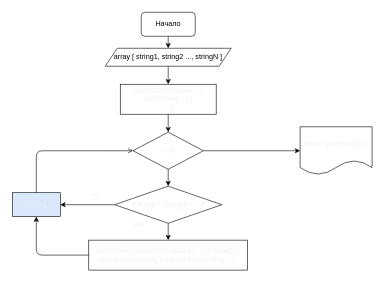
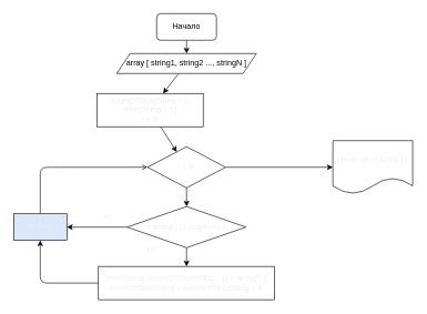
  <mxCell id="0" />
  <mxCell id="1" parent="0" />
  <mxCell id="2" value="" style="edgeStyle=none;html=1;" edge="1" parent="1" source="3" target="5"><mxGeometry relative="1" as="geometry" /></mxCell>
  <mxCell id="3" value="Начало" style="rounded=1;whiteSpace=wrap;html=1;" vertex="1" parent="1"><mxGeometry x="235" y="20" width="90" height="40" as="geometry" /></mxCell>
  <mxCell id="4" value="" style="edgeStyle=none;html=1;" edge="1" parent="1" source="5" target="7"><mxGeometry relative="1" as="geometry" /></mxCell>
  <mxCell id="5" value="array [ string1, string2 ..., stringN ]" style="shape=parallelogram;perimeter=parallelogramPerimeter;whiteSpace=wrap;html=1;fixedSize=1;" vertex="1" parent="1"><mxGeometry x="175" y="80" width="210" height="30" as="geometry" /></mxCell>
  <mxCell id="6" value="" style="edgeStyle=none;html=1;fontColor=#F0F0F0;" edge="1" parent="1" source="7" target="10"><mxGeometry relative="1" as="geometry" /></mxCell>
- <mxCell id="7" value="countOfShortSting = 1&#10;shortString = [ ]&#10;i = 0" style="rounded=0;whiteSpace=wrap;fontColor=#F0F0F0;" vertex="1" parent="1"><mxGeometry x="200" y="140" width="160" height="50" as="geometry" /></mxCell>
+ <mxCell id="7" value="countOfShortSting = 1&#10;shortString = [ ]&#10;i = 0" style="rounded=0;whiteSpace=wrap;fontColor=#F0F0F0;" vertex="1" parent="1"><mxGeometry x="145" y="140" width="160" height="50" as="geometry" /></mxCell>
  <mxCell id="8" value="" style="edgeStyle=none;html=1;fontColor=#F0F0F0;" edge="1" parent="1" source="10" target="13"><mxGeometry relative="1" as="geometry" /></mxCell>
  <mxCell id="9" value="" style="edgeStyle=none;html=1;fontColor=#F0F0F0;" edge="1" parent="1" source="10" target="19"><mxGeometry relative="1" as="geometry" /></mxCell>
  <mxCell id="10" value="i &amp;lt; N" style="rhombus;whiteSpace=wrap;html=1;fontColor=#F0F0F0;" vertex="1" parent="1"><mxGeometry x="221.25" y="220" width="117.5" height="61.84" as="geometry" /></mxCell>
  <mxCell id="11" value="" style="edgeStyle=none;html=1;fontColor=#F0F0F0;" edge="1" parent="1" source="13" target="15"><mxGeometry relative="1" as="geometry" /></mxCell>
  <mxCell id="12" value="" style="edgeStyle=none;html=1;fontColor=#F0F0F0;" edge="1" parent="1" source="13" target="18"><mxGeometry relative="1" as="geometry" /></mxCell>
  <mxCell id="13" value="if array[ i ].Length &amp;lt;= 3" style="rhombus;whiteSpace=wrap;html=1;fontColor=#F0F0F0;" vertex="1" parent="1"><mxGeometry x="190.63" y="310" width="178.75" height="61.84" as="geometry" /></mxCell>
  <mxCell id="14" style="edgeStyle=none;html=1;entryX=0.5;entryY=1;entryDx=0;entryDy=0;fontColor=#F0F0F0;" edge="1" parent="1" source="15" target="18"><mxGeometry relative="1" as="geometry"><Array as="points"><mxPoint x="60" y="425" /></Array></mxGeometry></mxCell>
  <mxCell id="15" value="shortString [countOfShortSting - 1] = array[ i ]&#10;countOfShortSting = countOfShortSting + 1" style="rounded=0;whiteSpace=wrap;fontColor=#F0F0F0;" vertex="1" parent="1"><mxGeometry x="147.49" y="400" width="265.01" height="50" as="geometry" /></mxCell>
  <mxCell id="16" value="yes" style="text;html=1;strokeColor=none;fillColor=none;align=center;verticalAlign=middle;whiteSpace=wrap;rounded=0;fontColor=#F0F0F0;" vertex="1" parent="1"><mxGeometry x="200" y="360" width="60" height="30" as="geometry" /></mxCell>
  <mxCell id="17" style="edgeStyle=none;html=1;entryX=0;entryY=0.5;entryDx=0;entryDy=0;fontColor=#F0F0F0;endArrow=open;" edge="1" parent="1" source="18" target="10"><mxGeometry relative="1" as="geometry"><Array as="points"><mxPoint x="60" y="251" /></Array></mxGeometry></mxCell>
  <mxCell id="18" value="i = i +1" style="rounded=0;whiteSpace=wrap;html=1;fontColor=#F0F0F0;fillColor=#dae8fc;" vertex="1" parent="1"><mxGeometry x="20" y="320.92" width="80" height="40" as="geometry" /></mxCell>
  <mxCell id="19" value="return shortString [ ]" style="shape=document;whiteSpace=wrap;html=1;boundedLbl=1;fontColor=#F0F0F0;" vertex="1" parent="1"><mxGeometry x="500" y="210.92" width="120" height="80" as="geometry" /></mxCell>
  <mxCell id="20" value="no" style="text;html=1;strokeColor=none;fillColor=none;align=center;verticalAlign=middle;whiteSpace=wrap;rounded=0;fontColor=#F0F0F0;" vertex="1" parent="1"><mxGeometry x="130.63" y="310" width="60" height="30" as="geometry" /></mxCell>
